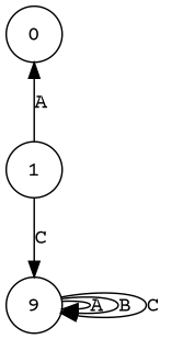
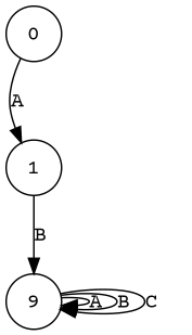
  digraph {
    fontname="Courier Prime"
    node [fontname="Courier Prime" shape=circle]
    edge [fontname="Courier Prime"]
    0
    1
    n3 [label=9]
-   1 -> 0 [label=A]
-   1 -> n3 [label=C]
+   0 -> 1 [label=A]
+   1 -> n3 [label=B]
    n3 -> n3 [label=A]
    n3 -> n3 [label=B]
    n3 -> n3 [label=C]
  }
